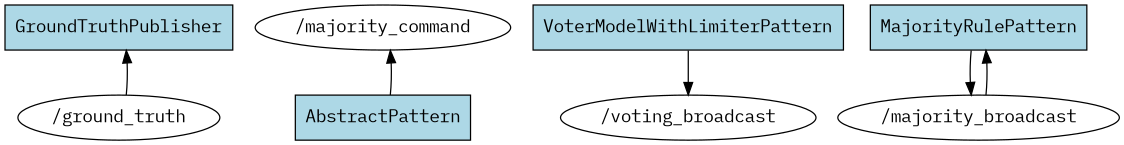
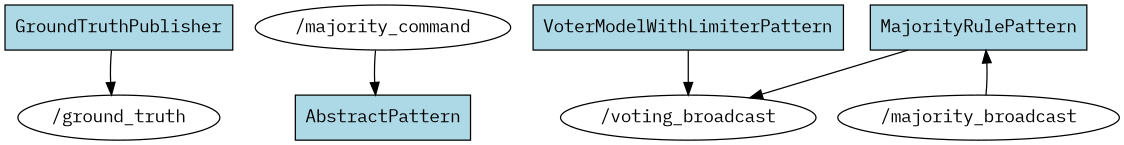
  digraph {
    fontname="IBM Plex Mono"
    rankdir=TB
    node [fillcolor=lightblue fontname="IBM Plex Mono" shape=box style=filled]
    edge [fontname="IBM Plex Mono"]
    GroundTruthPublisher
    "/ground_truth" [fillcolor=white shape=ellipse]
    n3 [fillcolor=white label="/majority_command" shape=ellipse]
    AbstractPattern
    VoterModelWithLimiterPattern
    "/voting_broadcast" [fillcolor=white shape=ellipse]
    MajorityRulePattern
    "/majority_broadcast" [fillcolor=white shape=ellipse]
-   "/ground_truth" -> GroundTruthPublisher
-   AbstractPattern -> n3
+   GroundTruthPublisher -> "/ground_truth"
+   n3 -> AbstractPattern
    VoterModelWithLimiterPattern -> "/voting_broadcast"
-   MajorityRulePattern -> "/majority_broadcast"
+   MajorityRulePattern -> "/voting_broadcast"
    "/majority_broadcast" -> MajorityRulePattern
  }
